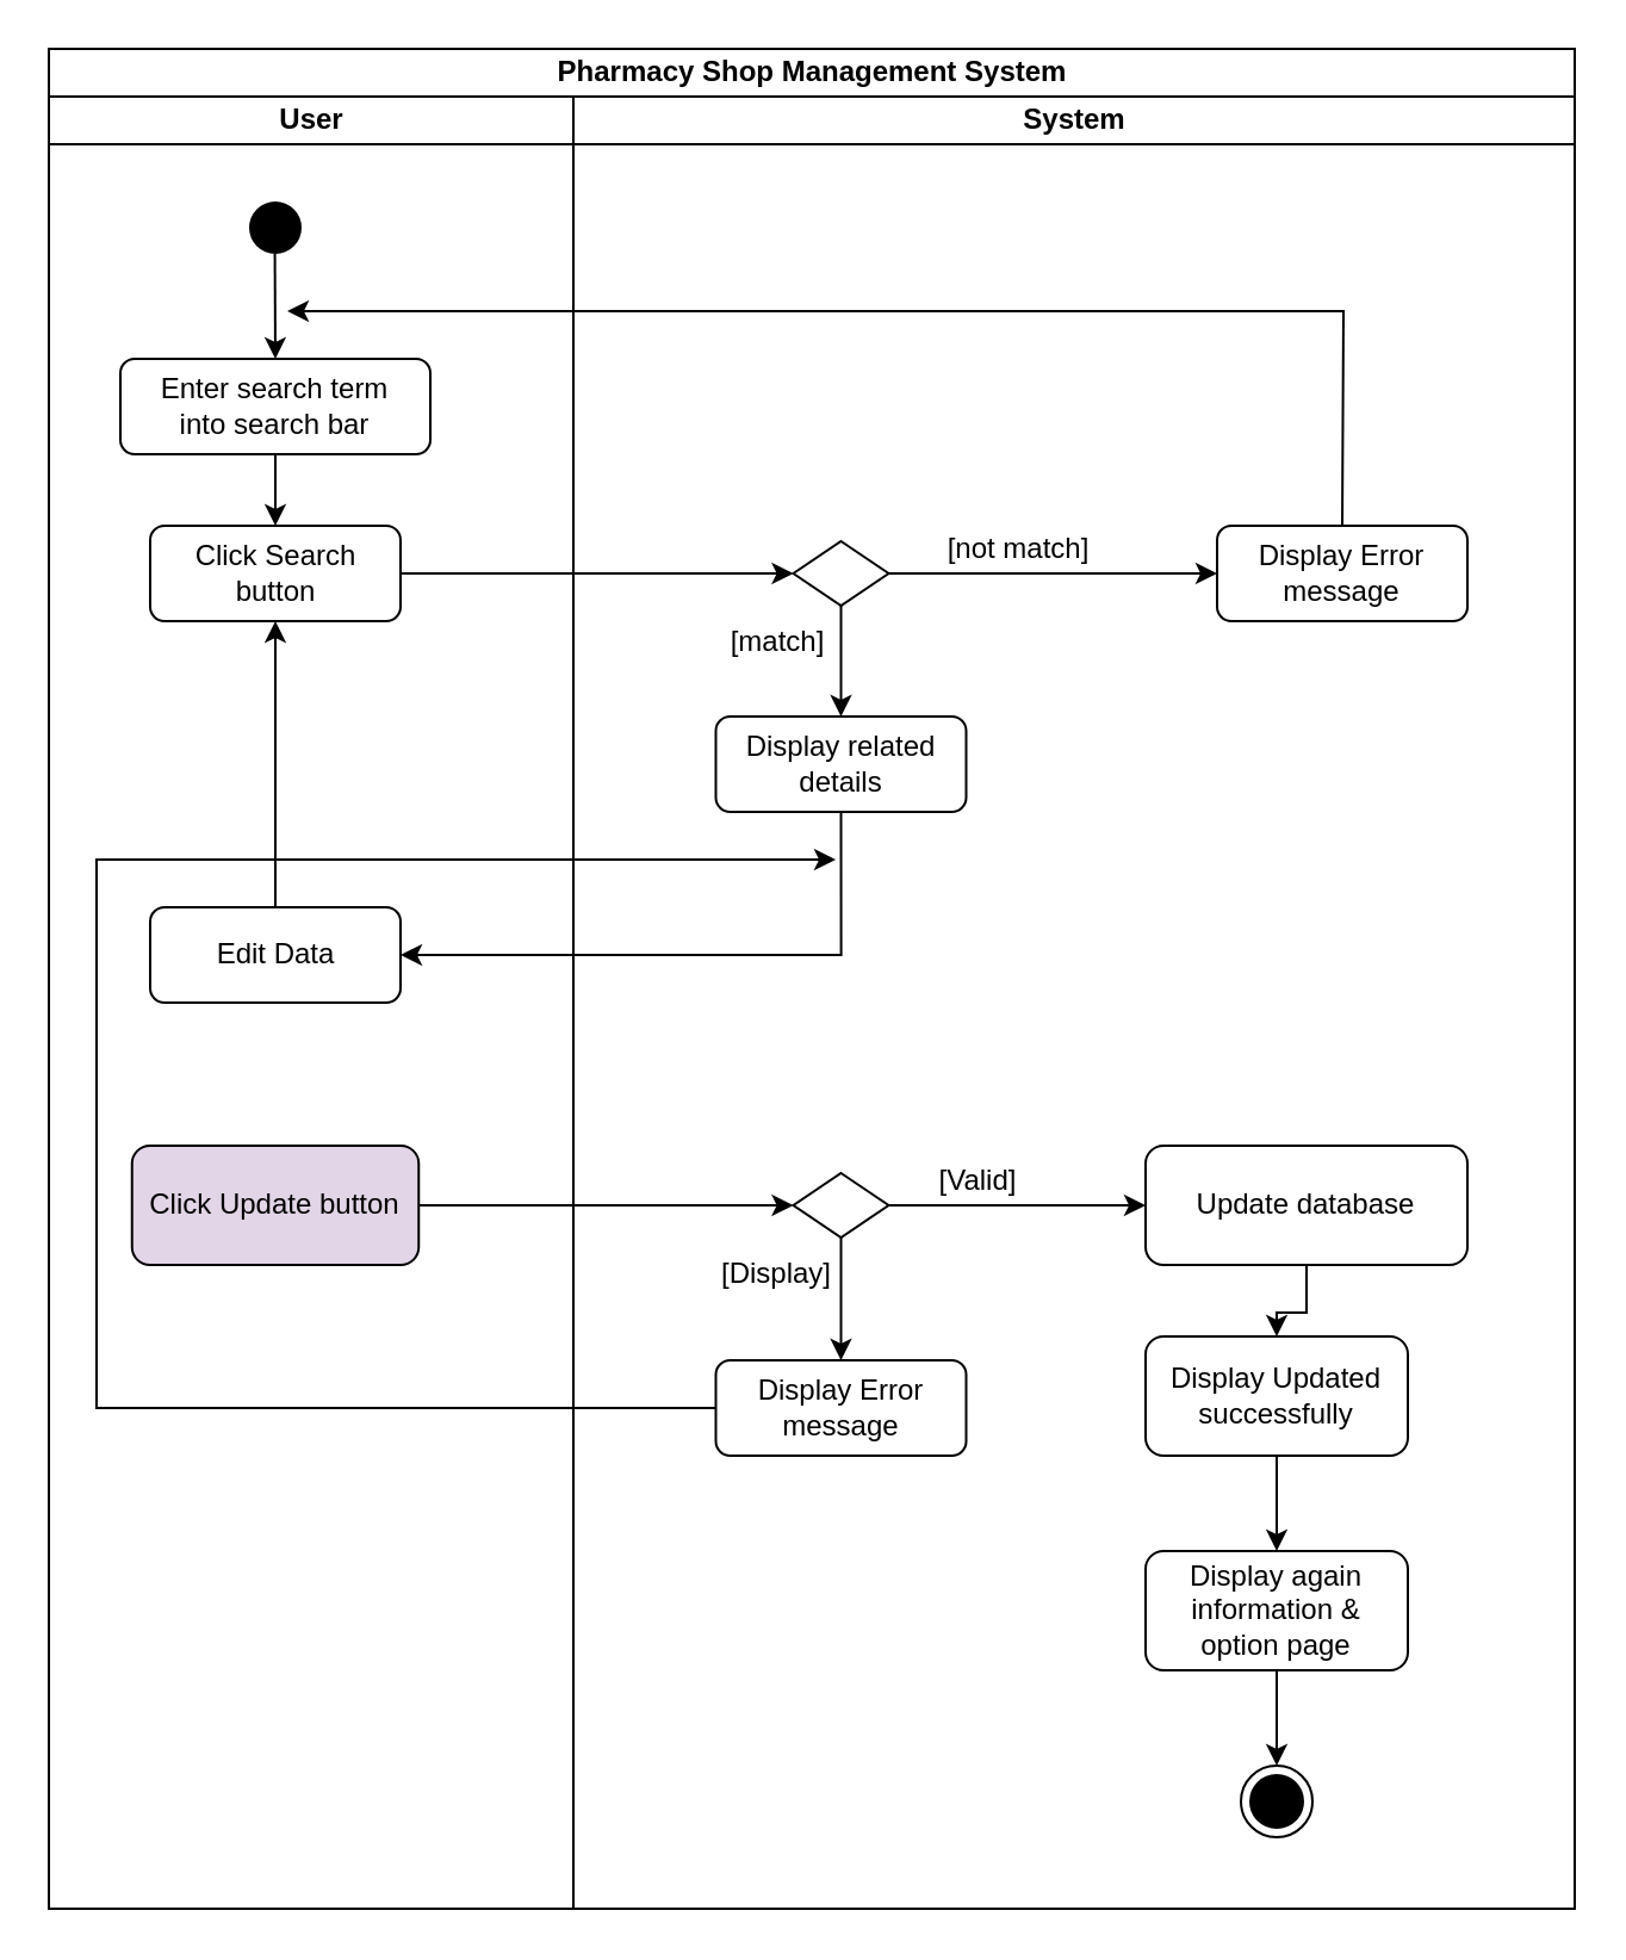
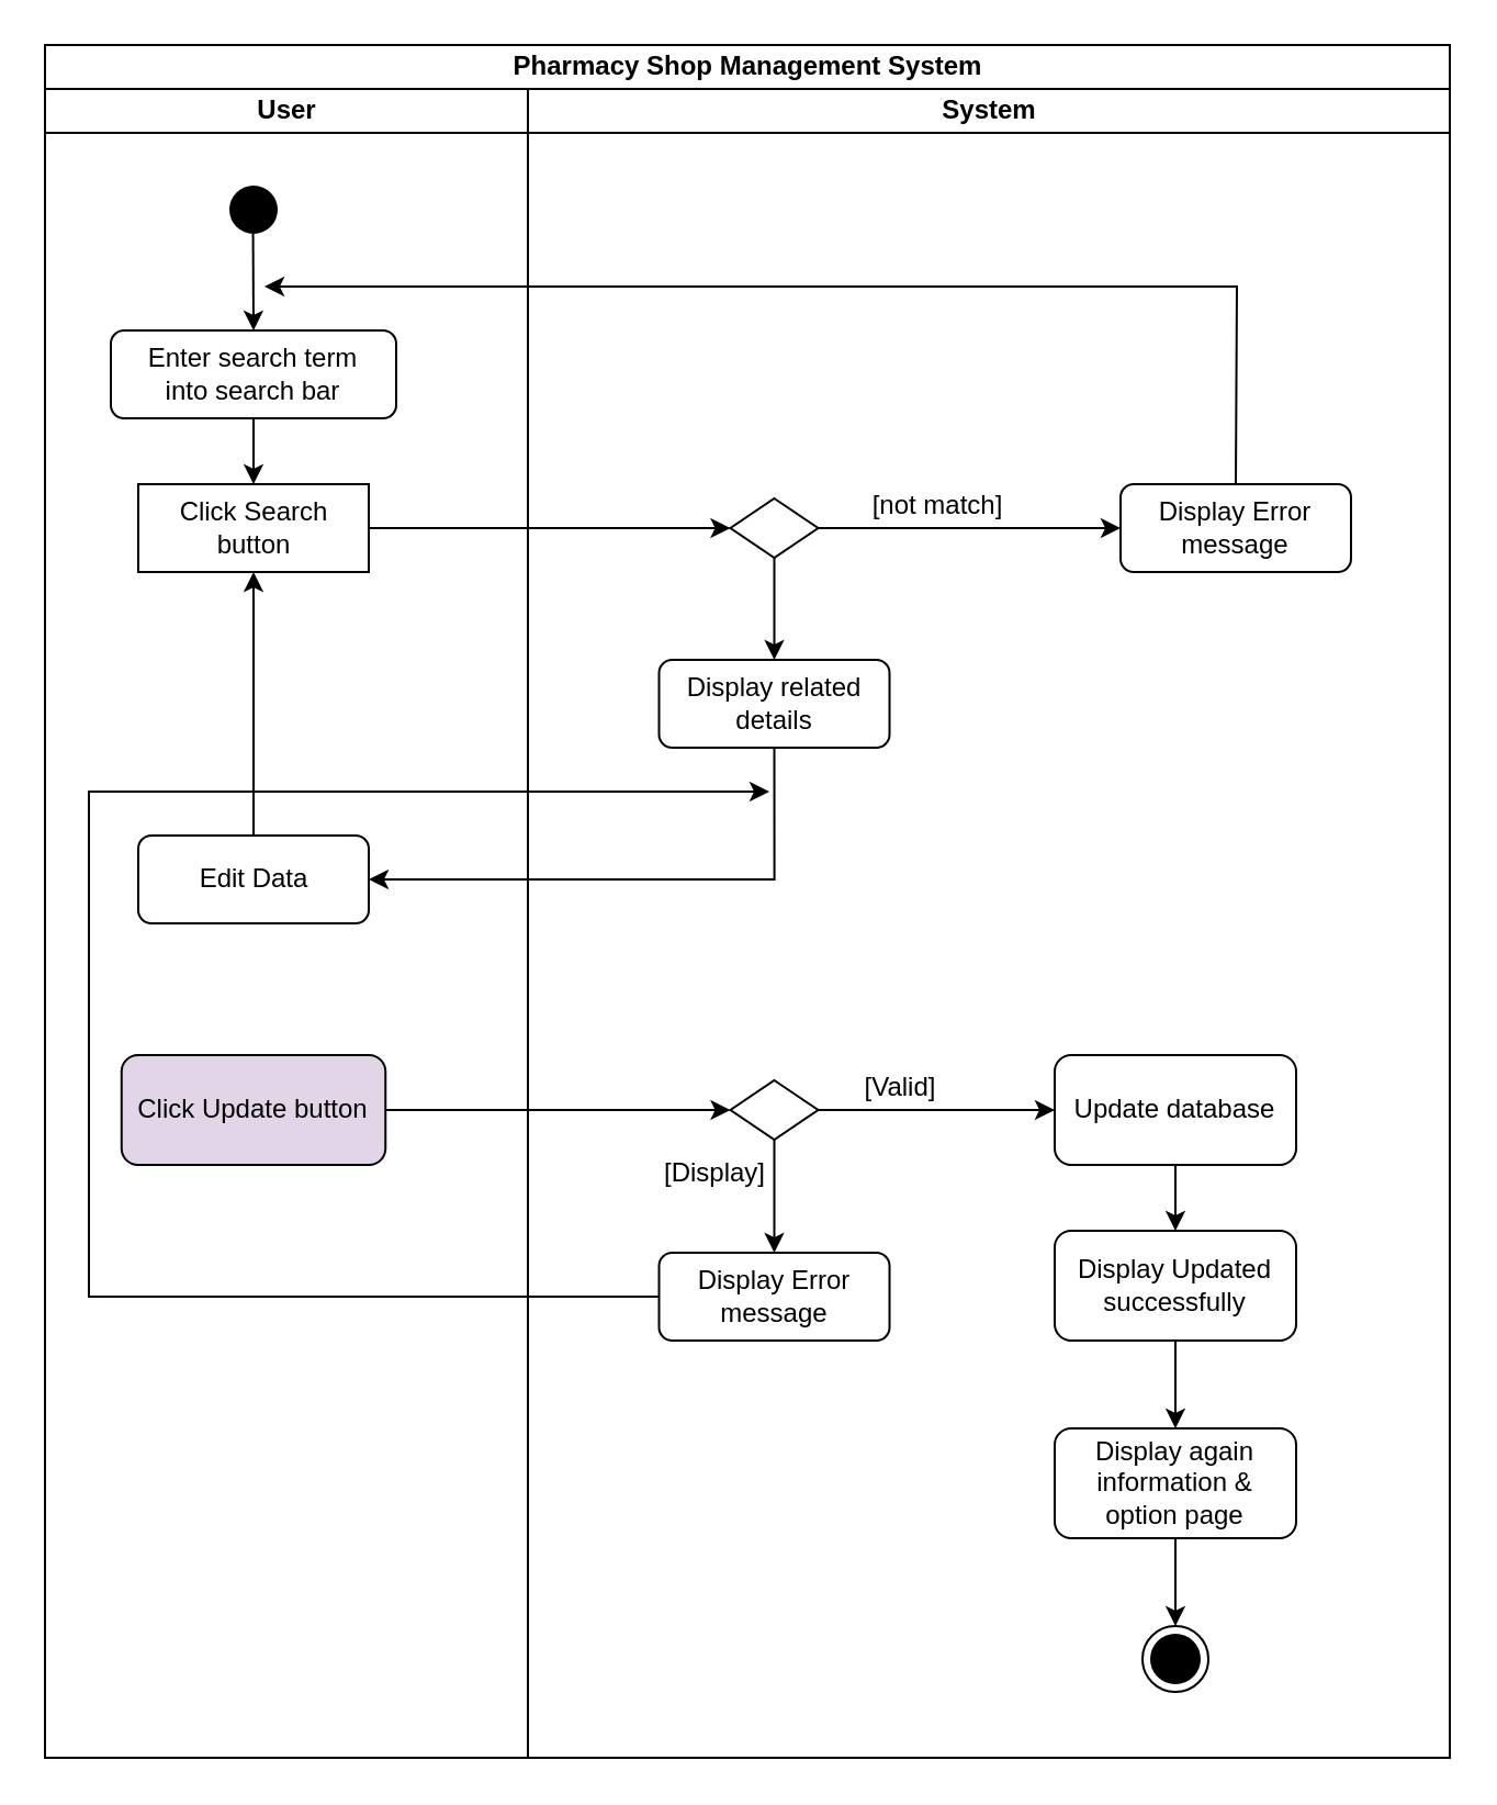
  <mxCell id="0" />
  <mxCell id="1" parent="0" />
  <mxCell id="2" value="Pharmacy Shop Management System" style="swimlane;childLayout=stackLayout;resizeParent=1;resizeParentMax=0;startSize=20;html=1;" vertex="1" parent="1"><mxGeometry x="20" y="20" width="640" height="780" as="geometry" /></mxCell>
  <mxCell id="3" value="User" style="swimlane;startSize=20;html=1;" vertex="1" parent="2"><mxGeometry y="20" width="220" height="760" as="geometry" /></mxCell>
  <mxCell id="4" style="rounded=0;orthogonalLoop=1;jettySize=auto;html=1;exitX=0.493;exitY=0.867;exitDx=0;exitDy=0;entryX=0.5;entryY=0;entryDx=0;entryDy=0;exitPerimeter=0;" edge="1" parent="3" source="5" target="7"><mxGeometry relative="1" as="geometry" /></mxCell>
  <mxCell id="5" value="" style="ellipse;shape=startState;fillColor=#000000;strokeColor=none;" parent="3" vertex="1"><mxGeometry x="80" y="40" width="30" height="30" as="geometry" /></mxCell>
  <mxCell id="6" style="rounded=0;orthogonalLoop=1;jettySize=auto;html=1;exitX=0.5;exitY=1;exitDx=0;exitDy=0;entryX=0.5;entryY=0;entryDx=0;entryDy=0;" edge="1" parent="3" source="7" target="10"><mxGeometry relative="1" as="geometry" /></mxCell>
  <mxCell id="7" value="Enter search term &lt;br&gt;into search bar" style="rounded=1;whiteSpace=wrap;html=1;" vertex="1" parent="3"><mxGeometry x="30" y="110" width="130" height="40" as="geometry" /></mxCell>
  <mxCell id="8" value="" style="edgeStyle=orthogonalEdgeStyle;rounded=0;orthogonalLoop=1;jettySize=auto;html=1;" edge="1" parent="3" source="9" target="10"><mxGeometry relative="1" as="geometry" /></mxCell>
  <mxCell id="9" value="Edit Data" style="rounded=1;whiteSpace=wrap;html=1;" vertex="1" parent="3"><mxGeometry x="42.5" y="340" width="105" height="40" as="geometry" /></mxCell>
- <mxCell id="10" value="Click Search button" style="rounded=1;whiteSpace=wrap;html=1;" vertex="1" parent="3"><mxGeometry x="42.5" y="180" width="105" height="40" as="geometry" /></mxCell>
+ <mxCell id="10" value="Click Search button" style="whiteSpace=wrap;html=1;rounded=0;" vertex="1" parent="3"><mxGeometry x="42.5" y="180" width="105" height="40" as="geometry" /></mxCell>
  <mxCell id="11" value="Click Update button" style="rounded=1;whiteSpace=wrap;html=1;fillColor=#e1d5e7;" vertex="1" parent="3"><mxGeometry x="34.88" y="440" width="120.25" height="50" as="geometry" /></mxCell>
  <mxCell id="12" style="edgeStyle=orthogonalEdgeStyle;rounded=0;orthogonalLoop=1;jettySize=auto;html=1;exitX=0.5;exitY=1;exitDx=0;exitDy=0;entryX=1;entryY=0.5;entryDx=0;entryDy=0;" edge="1" parent="2" source="29" target="9"><mxGeometry relative="1" as="geometry" /></mxCell>
  <mxCell id="13" style="edgeStyle=orthogonalEdgeStyle;rounded=0;orthogonalLoop=1;jettySize=auto;html=1;exitX=1;exitY=0.5;exitDx=0;exitDy=0;entryX=0;entryY=0.5;entryDx=0;entryDy=0;" edge="1" parent="2" source="10" target="32"><mxGeometry relative="1" as="geometry" /></mxCell>
  <mxCell id="14" style="rounded=0;orthogonalLoop=1;jettySize=auto;html=1;exitX=1;exitY=0.5;exitDx=0;exitDy=0;entryX=0;entryY=0.5;entryDx=0;entryDy=0;" edge="1" parent="2" source="11" target="18"><mxGeometry relative="1" as="geometry"><mxPoint x="310" y="485" as="targetPoint" /></mxGeometry></mxCell>
  <mxCell id="15" value="System" style="swimlane;startSize=20;html=1;" vertex="1" parent="2"><mxGeometry x="220" y="20" width="420" height="760" as="geometry" /></mxCell>
  <mxCell id="16" style="rounded=0;orthogonalLoop=1;jettySize=auto;html=1;exitX=0;exitY=0.5;exitDx=0;exitDy=0;" edge="1" parent="15" source="37"><mxGeometry relative="1" as="geometry"><mxPoint x="110" y="320" as="targetPoint" /><mxPoint x="30" y="650" as="sourcePoint" /><Array as="points"><mxPoint x="-200" y="550" /><mxPoint x="-200" y="320" /></Array></mxGeometry></mxCell>
  <mxCell id="17" style="edgeStyle=orthogonalEdgeStyle;rounded=0;orthogonalLoop=1;jettySize=auto;html=1;exitX=0.5;exitY=1;exitDx=0;exitDy=0;entryX=0.5;entryY=0;entryDx=0;entryDy=0;" edge="1" parent="15" source="18" target="37"><mxGeometry relative="1" as="geometry" /></mxCell>
  <mxCell id="18" value="" style="rhombus;whiteSpace=wrap;html=1;" vertex="1" parent="15"><mxGeometry x="92.25" y="451.5" width="40" height="27" as="geometry" /></mxCell>
  <mxCell id="19" style="edgeStyle=orthogonalEdgeStyle;rounded=0;orthogonalLoop=1;jettySize=auto;html=1;exitX=0.5;exitY=1;exitDx=0;exitDy=0;" edge="1" parent="15" source="20" target="26"><mxGeometry relative="1" as="geometry" /></mxCell>
- <mxCell id="20" value="Update database" style="rounded=1;whiteSpace=wrap;html=1;" vertex="1" parent="15"><mxGeometry x="240" y="440" width="135" height="50" as="geometry" /></mxCell>
+ <mxCell id="20" value="Update database" style="rounded=1;whiteSpace=wrap;html=1;" vertex="1" parent="15"><mxGeometry x="240" y="440" width="110" height="50" as="geometry" /></mxCell>
  <mxCell id="21" style="rounded=0;orthogonalLoop=1;jettySize=auto;html=1;exitX=1;exitY=0.5;exitDx=0;exitDy=0;entryX=0;entryY=0.5;entryDx=0;entryDy=0;edgeStyle=orthogonalEdgeStyle;" edge="1" parent="15" source="18" target="20"><mxGeometry relative="1" as="geometry" /></mxCell>
  <mxCell id="22" value="[Valid]" style="text;html=1;strokeColor=none;fillColor=none;align=center;verticalAlign=middle;whiteSpace=wrap;rounded=0;" vertex="1" parent="15"><mxGeometry x="132.25" y="440" width="76" height="30" as="geometry" /></mxCell>
  <mxCell id="23" value="[Display]" style="text;html=1;strokeColor=none;fillColor=none;align=center;verticalAlign=middle;whiteSpace=wrap;rounded=0;" vertex="1" parent="15"><mxGeometry x="49.38" y="478.5" width="73" height="30" as="geometry" /></mxCell>
  <mxCell id="24" value="" style="ellipse;html=1;shape=endState;fillColor=#000000;strokeColor=#000000;" vertex="1" parent="15"><mxGeometry x="280" y="700" width="30" height="30" as="geometry" /></mxCell>
  <mxCell id="25" style="edgeStyle=orthogonalEdgeStyle;rounded=0;orthogonalLoop=1;jettySize=auto;html=1;exitX=0.5;exitY=1;exitDx=0;exitDy=0;entryX=0.5;entryY=0;entryDx=0;entryDy=0;" edge="1" parent="15" source="26" target="28"><mxGeometry relative="1" as="geometry" /></mxCell>
  <mxCell id="26" value="Display Updated&lt;br&gt;successfully" style="rounded=1;whiteSpace=wrap;html=1;" vertex="1" parent="15"><mxGeometry x="240" y="520" width="110" height="50" as="geometry" /></mxCell>
  <mxCell id="27" style="edgeStyle=orthogonalEdgeStyle;rounded=0;orthogonalLoop=1;jettySize=auto;html=1;exitX=0.5;exitY=1;exitDx=0;exitDy=0;entryX=0.5;entryY=0;entryDx=0;entryDy=0;" edge="1" parent="15" source="28" target="24"><mxGeometry relative="1" as="geometry" /></mxCell>
  <mxCell id="28" value="Display again&lt;br&gt;information &amp;amp;&lt;br&gt;option page" style="rounded=1;whiteSpace=wrap;html=1;" vertex="1" parent="15"><mxGeometry x="240" y="610" width="110" height="50" as="geometry" /></mxCell>
  <mxCell id="29" value="Display related&lt;br&gt;details" style="rounded=1;whiteSpace=wrap;html=1;" vertex="1" parent="15"><mxGeometry x="59.75" y="260" width="105" height="40" as="geometry" /></mxCell>
  <mxCell id="30" style="edgeStyle=orthogonalEdgeStyle;rounded=0;orthogonalLoop=1;jettySize=auto;html=1;exitX=1;exitY=0.5;exitDx=0;exitDy=0;entryX=0;entryY=0.5;entryDx=0;entryDy=0;" edge="1" parent="15" source="32" target="34"><mxGeometry relative="1" as="geometry" /></mxCell>
  <mxCell id="31" style="edgeStyle=orthogonalEdgeStyle;rounded=0;orthogonalLoop=1;jettySize=auto;html=1;exitX=0.5;exitY=1;exitDx=0;exitDy=0;entryX=0.5;entryY=0;entryDx=0;entryDy=0;" edge="1" parent="15" source="32" target="29"><mxGeometry relative="1" as="geometry" /></mxCell>
  <mxCell id="32" value="" style="rhombus;whiteSpace=wrap;html=1;" vertex="1" parent="15"><mxGeometry x="92.25" y="186.5" width="40" height="27" as="geometry" /></mxCell>
  <mxCell id="33" style="rounded=0;orthogonalLoop=1;jettySize=auto;html=1;exitX=0.5;exitY=0;exitDx=0;exitDy=0;" edge="1" parent="15" source="34"><mxGeometry relative="1" as="geometry"><mxPoint x="-120" y="90" as="targetPoint" /><Array as="points"><mxPoint x="323" y="90" /></Array></mxGeometry></mxCell>
  <mxCell id="34" value="Display Error&lt;br&gt;message" style="rounded=1;whiteSpace=wrap;html=1;" vertex="1" parent="15"><mxGeometry x="270" y="180" width="105" height="40" as="geometry" /></mxCell>
  <mxCell id="35" value="[not match]" style="text;html=1;strokeColor=none;fillColor=none;align=center;verticalAlign=middle;whiteSpace=wrap;rounded=0;" vertex="1" parent="15"><mxGeometry x="148.75" y="175" width="76" height="30" as="geometry" /></mxCell>
- <mxCell id="36" value="[match]" style="text;html=1;strokeColor=none;fillColor=none;align=center;verticalAlign=middle;whiteSpace=wrap;rounded=0;" vertex="1" parent="15"><mxGeometry x="47.88" y="213.5" width="76" height="30" as="geometry" /></mxCell>
  <mxCell id="37" value="Display Error&lt;br&gt;message" style="rounded=1;whiteSpace=wrap;html=1;" vertex="1" parent="15"><mxGeometry x="59.75" y="530" width="105" height="40" as="geometry" /></mxCell>
